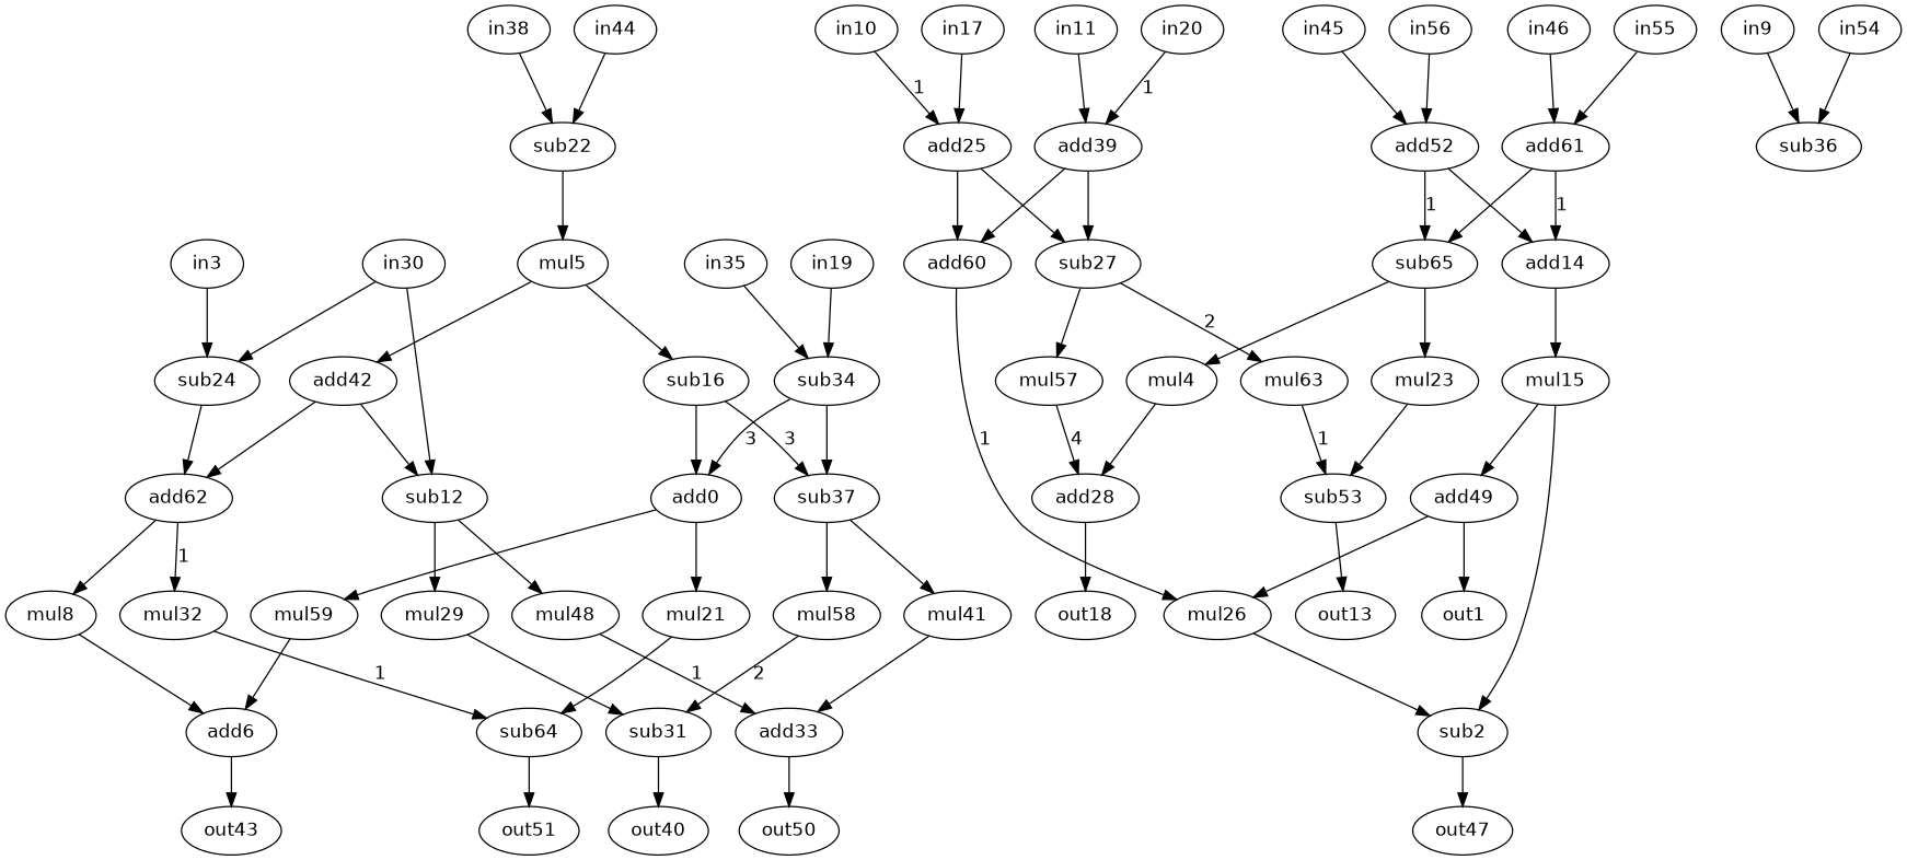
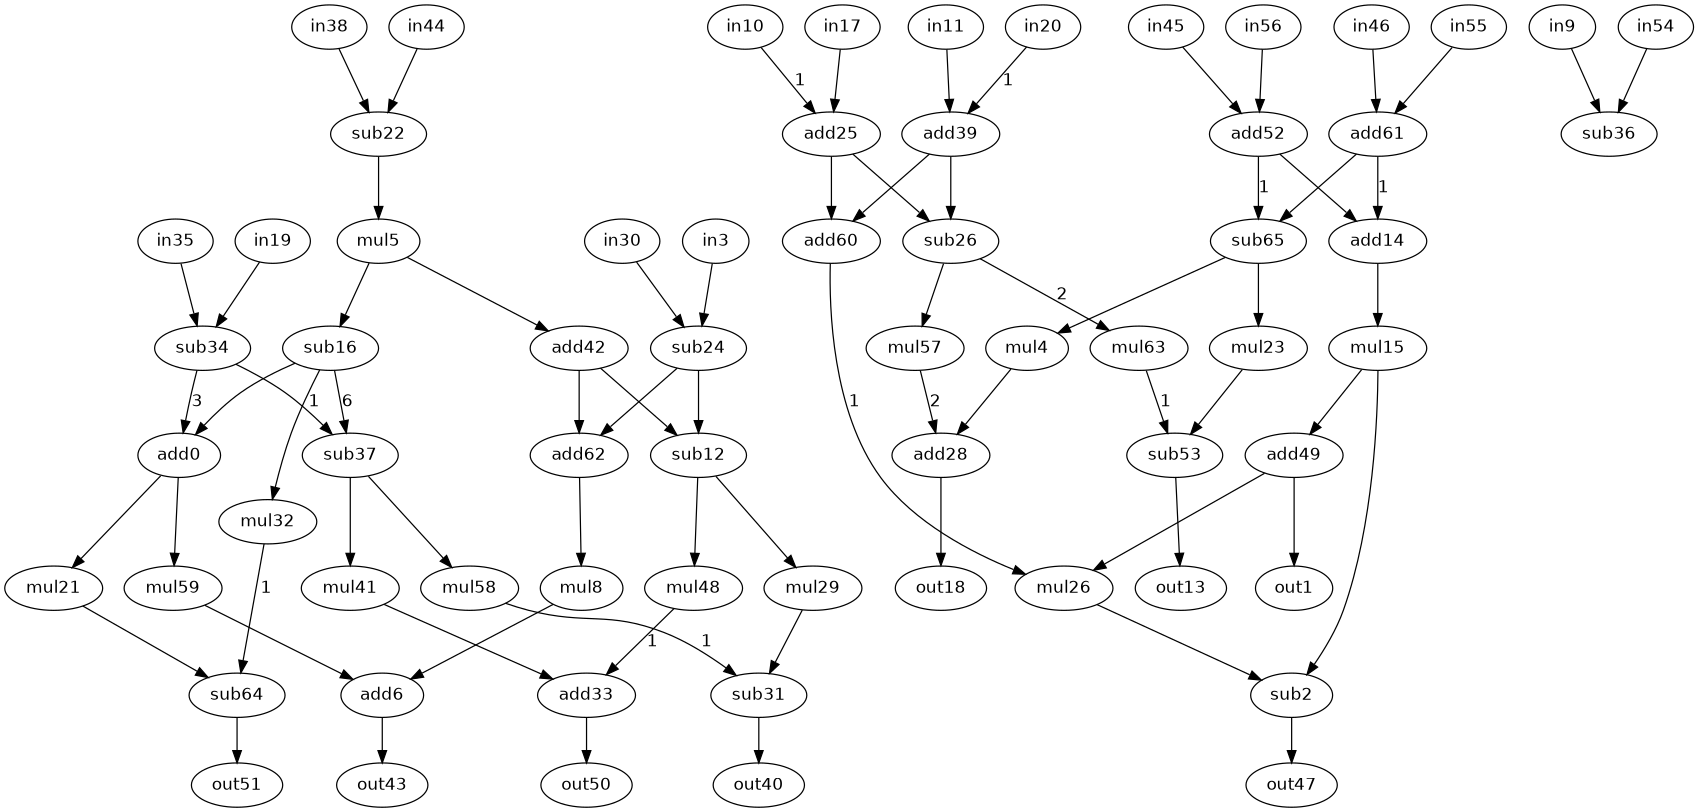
  strict digraph {
    fontname="DejaVu Sans"
    node [alap=5 asap=0 fontname="DejaVu Sans" op=in]
    edge [fontname="DejaVu Sans" port=0 w=0]
    n1 [alap=4 asap=4 label=add0 op=add]
    n2 [asap=5 label=mul21 op=muli value=2]
    n3 [asap=5 label=mul59 op=muli value=2]
    n4 [alap=6 asap=6 label=sub64 op=sub]
    n5 [alap=6 asap=6 label=add6 op=add]
    n6 [asap=5 label=out1 op=out]
    n7 [alap=4 asap=4 label=sub2 op=sub]
    n8 [asap=5 label=out47 op=out]
    n9 [alap=2 label=in3]
    n10 [alap=3 asap=1 label=sub24 op=sub]
    n11 [alap=4 asap=4 label=sub12 op=sub]
    n12 [alap=4 asap=4 label=add62 op=add]
    n13 [alap=3 asap=3 label=mul4 op=muli value=2]
    n14 [alap=4 asap=4 label=add28 op=add]
    n15 [asap=5 label=out18 op=out]
    n16 [alap=2 asap=2 label=mul5 op=muli value=2]
    n17 [alap=3 asap=3 label=sub16 op=sub]
    n18 [alap=3 asap=3 label=add42 op=add]
    n19 [alap=4 asap=4 label=sub37 op=sub]
    n20 [alap=7 asap=7 label=out43 op=out]
    n21 [asap=5 label=mul8 op=muli value=2]
    n22 [alap=0 label=in9]
    n23 [alap=1 asap=1 label=sub36 op=sub]
    n24 [alap=0 label=in10]
    n25 [alap=1 asap=1 label=add25 op=add]
-   n26 [alap=2 asap=2 label=sub27 op=sub]
+   n26 [alap=2 asap=2 label=sub26 op=sub]
    n27 [alap=2 asap=2 label=add60 op=add]
    n28 [alap=0 label=in11]
    n29 [alap=1 asap=1 label=add39 op=add]
    n30 [asap=5 label=mul29 op=muli value=2]
    n31 [asap=5 label=mul48 op=muli value=2]
    n32 [alap=6 asap=6 label=sub31 op=sub]
    n33 [alap=6 asap=6 label=add33 op=add]
    n34 [asap=5 label=out13 op=out]
    n35 [alap=2 asap=2 label=add14 op=add]
    n36 [alap=3 asap=3 label=mul15 op=muli value=2]
    n37 [alap=4 asap=4 label=add49 op=add]
    n38 [alap=3 asap=3 label=mul26 op=muli value=2]
    n39 [asap=5 label=mul41 op=muli value=2]
    n40 [asap=5 label=mul58 op=muli value=2]
    n41 [alap=0 label=in17]
    n42 [alap=2 label=in19]
    n43 [alap=3 asap=1 label=sub34 op=sub]
    n44 [alap=0 label=in20]
    n45 [alap=7 asap=7 label=out51 op=out]
    n46 [alap=1 asap=1 label=sub22 op=sub]
    n47 [alap=3 asap=3 label=mul23 op=muli value=2]
    n48 [alap=4 asap=4 label=sub53 op=sub]
    n49 [asap=5 label=mul32 op=muli value=2]
    n50 [alap=3 asap=3 label=mul57 op=muli value=2]
    n51 [alap=3 asap=3 label=mul63 op=muli value=2]
    n52 [alap=7 asap=7 label=out40 op=out]
    n53 [alap=2 label=in30]
    n54 [alap=7 asap=7 label=out50 op=out]
    n55 [alap=2 label=in35]
    n56 [alap=0 label=in38]
    n57 [alap=0 label=in44]
    n58 [alap=0 label=in45]
    n59 [alap=1 asap=1 label=add52 op=add]
    n60 [alap=2 asap=2 label=sub65 op=sub]
    n61 [alap=0 label=in46]
    n62 [alap=1 asap=1 label=add61 op=add]
    n63 [alap=0 label=in54]
    n64 [alap=0 label=in55]
    n65 [alap=0 label=in56]
    n1 -> n2
    n1 -> n3
    n2 -> n4
    n3 -> n5 [port=1]
    n4 -> n45
    n5 -> n20
    n7 -> n8
    n9 -> n10
-   n53 -> n11
+   n10 -> n11
    n10 -> n12
    n11 -> n30
    n11 -> n31
    n12 -> n21
-   n12 -> n49 [label=1 w=1]
+   n17 -> n49 [label=1 w=1]
    n13 -> n14
    n14 -> n15
    n16 -> n17
    n16 -> n18
    n17 -> n1
-   n17 -> n19 [label=3 w=3]
+   n17 -> n19 [label=6 w=3]
    n18 -> n11 [port=1]
    n18 -> n12 [port=1]
    n19 -> n39
    n19 -> n40
    n21 -> n5
    n22 -> n23
    n24 -> n25 [label=1 w=1]
    n25 -> n26
    n25 -> n27
    n26 -> n50
    n26 -> n51 [label=2 w=1]
    n27 -> n38 [label=1 w=1]
    n28 -> n29
    n29 -> n26 [port=1]
    n29 -> n27 [port=1]
    n30 -> n32
    n31 -> n33 [label=1 port=1 w=1]
    n32 -> n52
    n33 -> n54
    n35 -> n36
    n36 -> n7
    n36 -> n37
    n37 -> n6
    n37 -> n38 [port=1]
    n38 -> n7 [port=1]
    n39 -> n33
-   n40 -> n32 [label=2 port=1 w=1]
+   n40 -> n32 [label=1 port=1 w=1]
    n41 -> n25 [port=1]
    n42 -> n43
    n43 -> n1 [label=3 port=1 w=3]
    n43 -> n19 [port=1]
    n44 -> n29 [label=1 port=1 w=1]
    n46 -> n16
    n47 -> n48
    n48 -> n34
    n49 -> n4 [label=1 port=1 w=1]
-   n50 -> n14 [label=4 port=1 w=2]
+   n50 -> n14 [label=2 port=1 w=2]
    n51 -> n48 [label=1 port=1 w=1]
    n53 -> n10 [port=1]
    n55 -> n43 [port=1]
    n56 -> n46
    n57 -> n46 [port=1]
    n58 -> n59
    n59 -> n35
    n59 -> n60 [label=1 w=1]
    n60 -> n13
    n60 -> n47
    n61 -> n62
    n62 -> n35 [label=1 port=1 w=1]
    n62 -> n60 [port=1]
    n63 -> n23 [port=1]
    n64 -> n62 [port=1]
    n65 -> n59 [port=1]
  }
